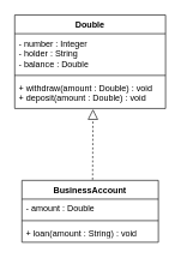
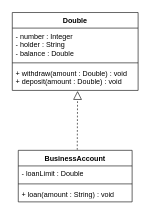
  <mxCell id="0" />
  <mxCell id="1" parent="0" />
  <mxCell id="2" value="Double" style="swimlane;fontStyle=1;align=center;verticalAlign=top;childLayout=stackLayout;horizontal=1;startSize=26;horizontalStack=0;resizeParent=1;resizeParentMax=0;resizeLast=0;collapsible=1;marginBottom=0;whiteSpace=wrap;html=1;" vertex="1" parent="1"><mxGeometry x="20" y="20" width="210" height="130" as="geometry" /></mxCell>
  <mxCell id="3" value="- number : Integer&lt;div&gt;- holder : String&lt;/div&gt;&lt;div&gt;- balance : Double&lt;/div&gt;" style="text;strokeColor=none;fillColor=none;align=left;verticalAlign=top;spacingLeft=4;spacingRight=4;overflow=hidden;rotatable=0;points=[[0,0.5],[1,0.5]];portConstraint=eastwest;whiteSpace=wrap;html=1;" vertex="1" parent="2"><mxGeometry y="26" width="210" height="54" as="geometry" /></mxCell>
  <mxCell id="4" value="" style="line;strokeWidth=1;fillColor=none;align=left;verticalAlign=middle;spacingTop=-1;spacingLeft=3;spacingRight=3;rotatable=0;labelPosition=right;points=[];portConstraint=eastwest;strokeColor=inherit;" vertex="1" parent="2"><mxGeometry y="80" width="210" height="8" as="geometry" /></mxCell>
  <mxCell id="5" value="+ withdraw(amount : Double) : void&lt;div&gt;+ deposit(amount : Double) : void&lt;/div&gt;" style="text;strokeColor=none;fillColor=none;align=left;verticalAlign=top;spacingLeft=4;spacingRight=4;overflow=hidden;rotatable=0;points=[[0,0.5],[1,0.5]];portConstraint=eastwest;whiteSpace=wrap;html=1;" vertex="1" parent="2"><mxGeometry y="88" width="210" height="42" as="geometry" /></mxCell>
  <mxCell id="6" value="BusinessAccount" style="swimlane;fontStyle=1;align=center;verticalAlign=top;childLayout=stackLayout;horizontal=1;startSize=26;horizontalStack=0;resizeParent=1;resizeParentMax=0;resizeLast=0;collapsible=1;marginBottom=0;whiteSpace=wrap;html=1;" vertex="1" parent="1"><mxGeometry x="30" y="250" width="190" height="86" as="geometry" /></mxCell>
- <mxCell id="7" value="- amount : Double" style="text;strokeColor=none;fillColor=none;align=left;verticalAlign=top;spacingLeft=4;spacingRight=4;overflow=hidden;rotatable=0;points=[[0,0.5],[1,0.5]];portConstraint=eastwest;whiteSpace=wrap;html=1;" vertex="1" parent="6"><mxGeometry y="26" width="190" height="26" as="geometry" /></mxCell>
+ <mxCell id="7" value="- loanLimit : Double" style="text;strokeColor=none;fillColor=none;align=left;verticalAlign=top;spacingLeft=4;spacingRight=4;overflow=hidden;rotatable=0;points=[[0,0.5],[1,0.5]];portConstraint=eastwest;whiteSpace=wrap;html=1;" vertex="1" parent="6"><mxGeometry y="26" width="190" height="26" as="geometry" /></mxCell>
  <mxCell id="8" value="" style="line;strokeWidth=1;fillColor=none;align=left;verticalAlign=middle;spacingTop=-1;spacingLeft=3;spacingRight=3;rotatable=0;labelPosition=right;points=[];portConstraint=eastwest;strokeColor=inherit;" vertex="1" parent="6"><mxGeometry y="52" width="190" height="8" as="geometry" /></mxCell>
  <mxCell id="9" value="+ loan(amount : String) : void" style="text;strokeColor=none;fillColor=none;align=left;verticalAlign=top;spacingLeft=4;spacingRight=4;overflow=hidden;rotatable=0;points=[[0,0.5],[1,0.5]];portConstraint=eastwest;whiteSpace=wrap;html=1;" vertex="1" parent="6"><mxGeometry y="60" width="190" height="26" as="geometry" /></mxCell>
  <mxCell id="10" value="" style="endArrow=block;dashed=1;endFill=0;endSize=12;html=1;rounded=0;entryX=0.519;entryY=1.024;entryDx=0;entryDy=0;entryPerimeter=0;exitX=0.518;exitY=-0.011;exitDx=0;exitDy=0;exitPerimeter=0;" edge="1" parent="1" source="6" target="5"><mxGeometry width="160" relative="1" as="geometry"><mxPoint x="50" y="240" as="sourcePoint" /><mxPoint x="210" y="240" as="targetPoint" /></mxGeometry></mxCell>
